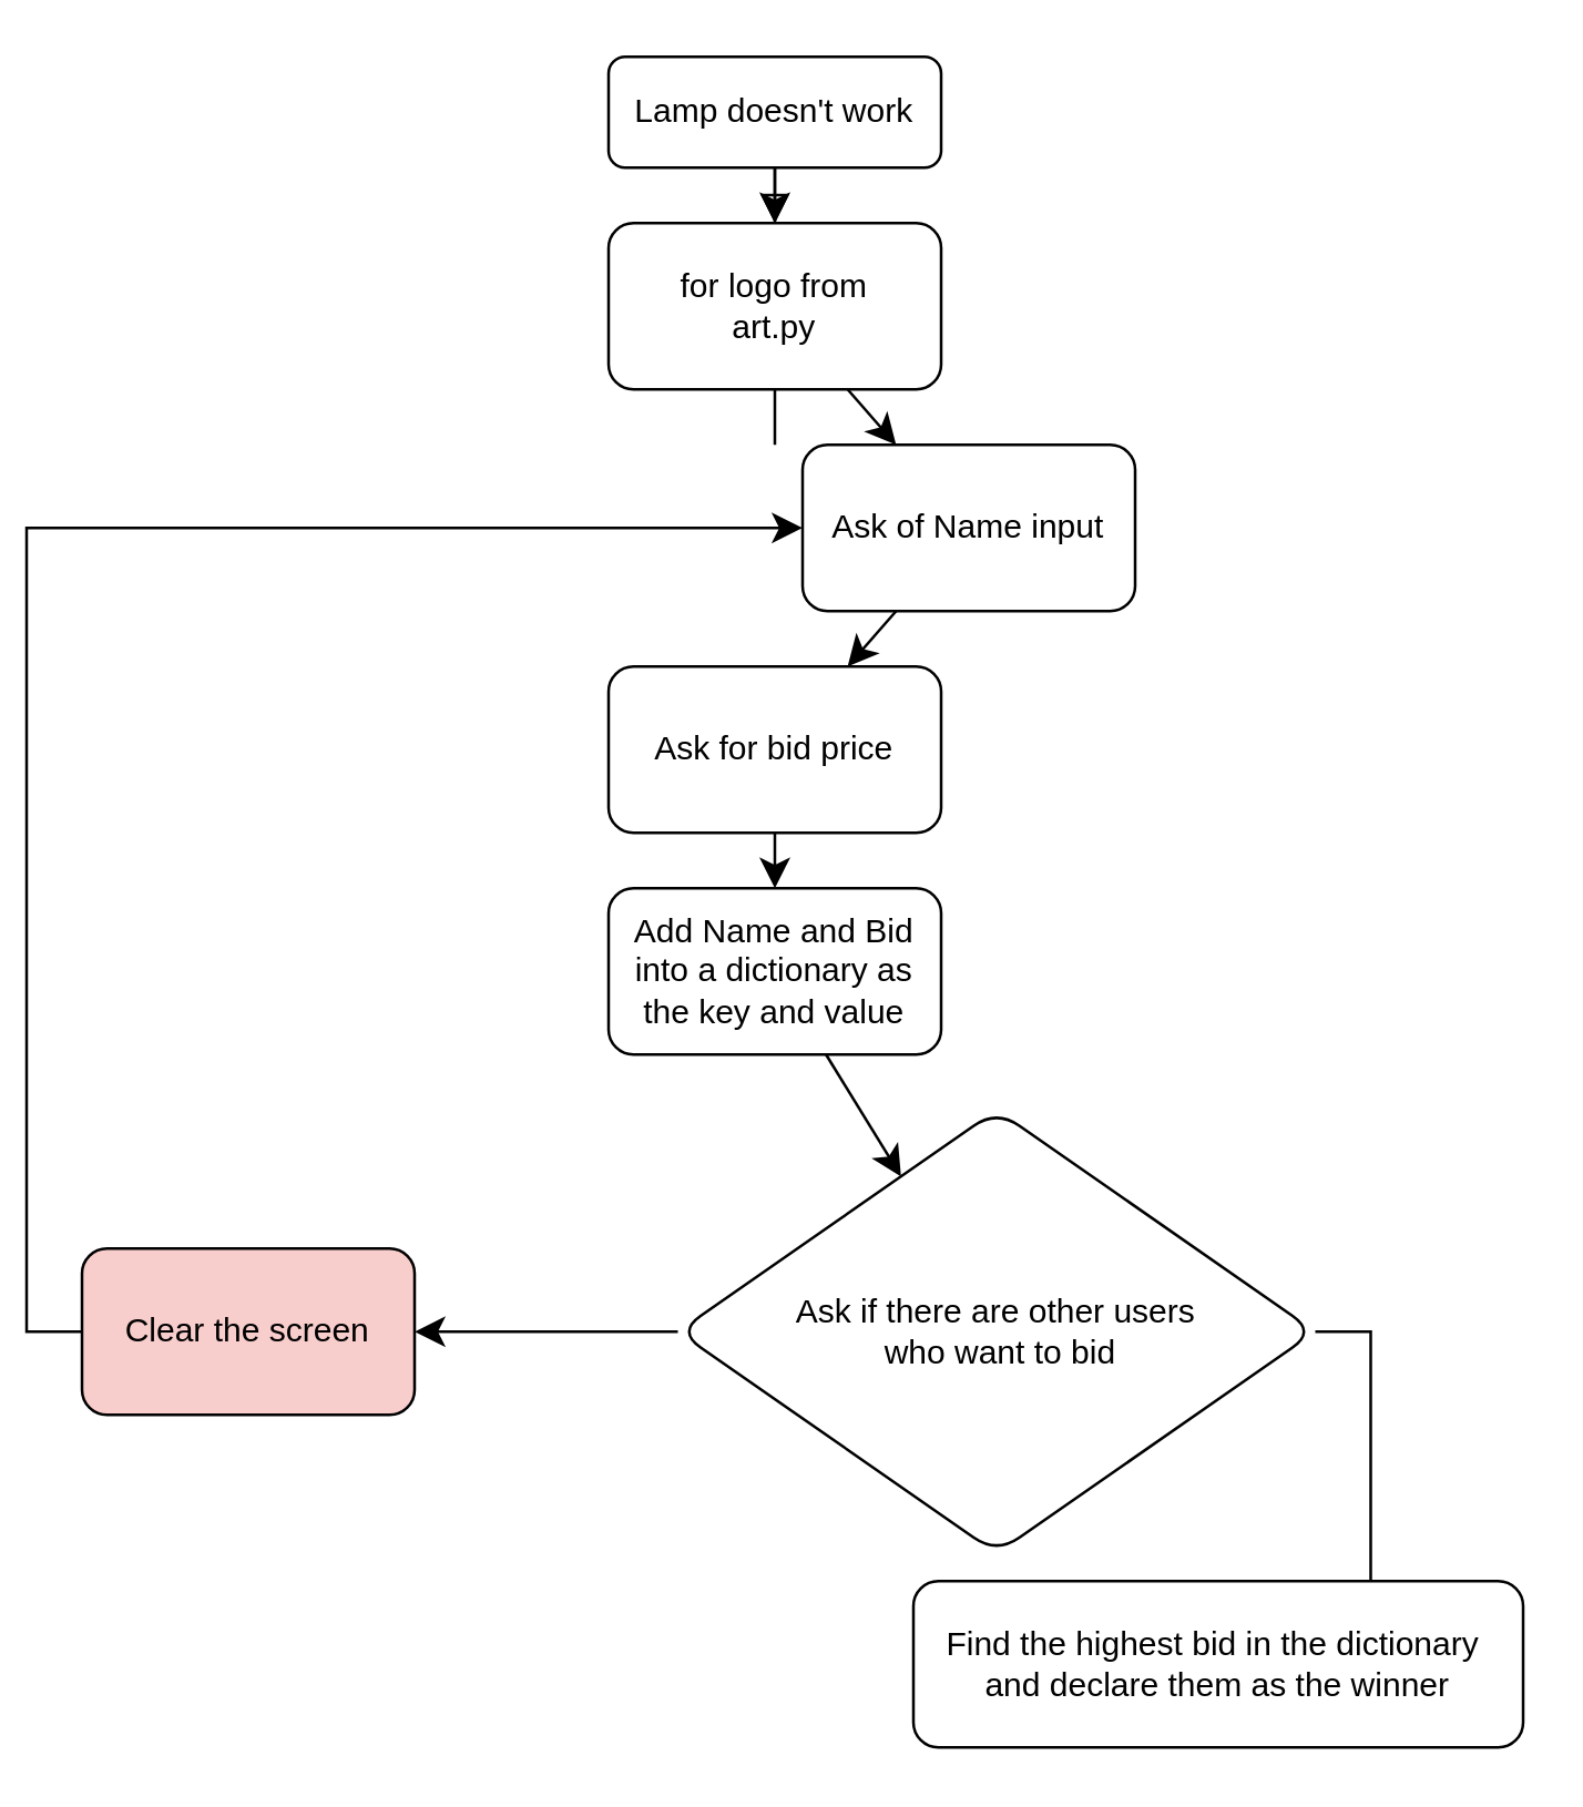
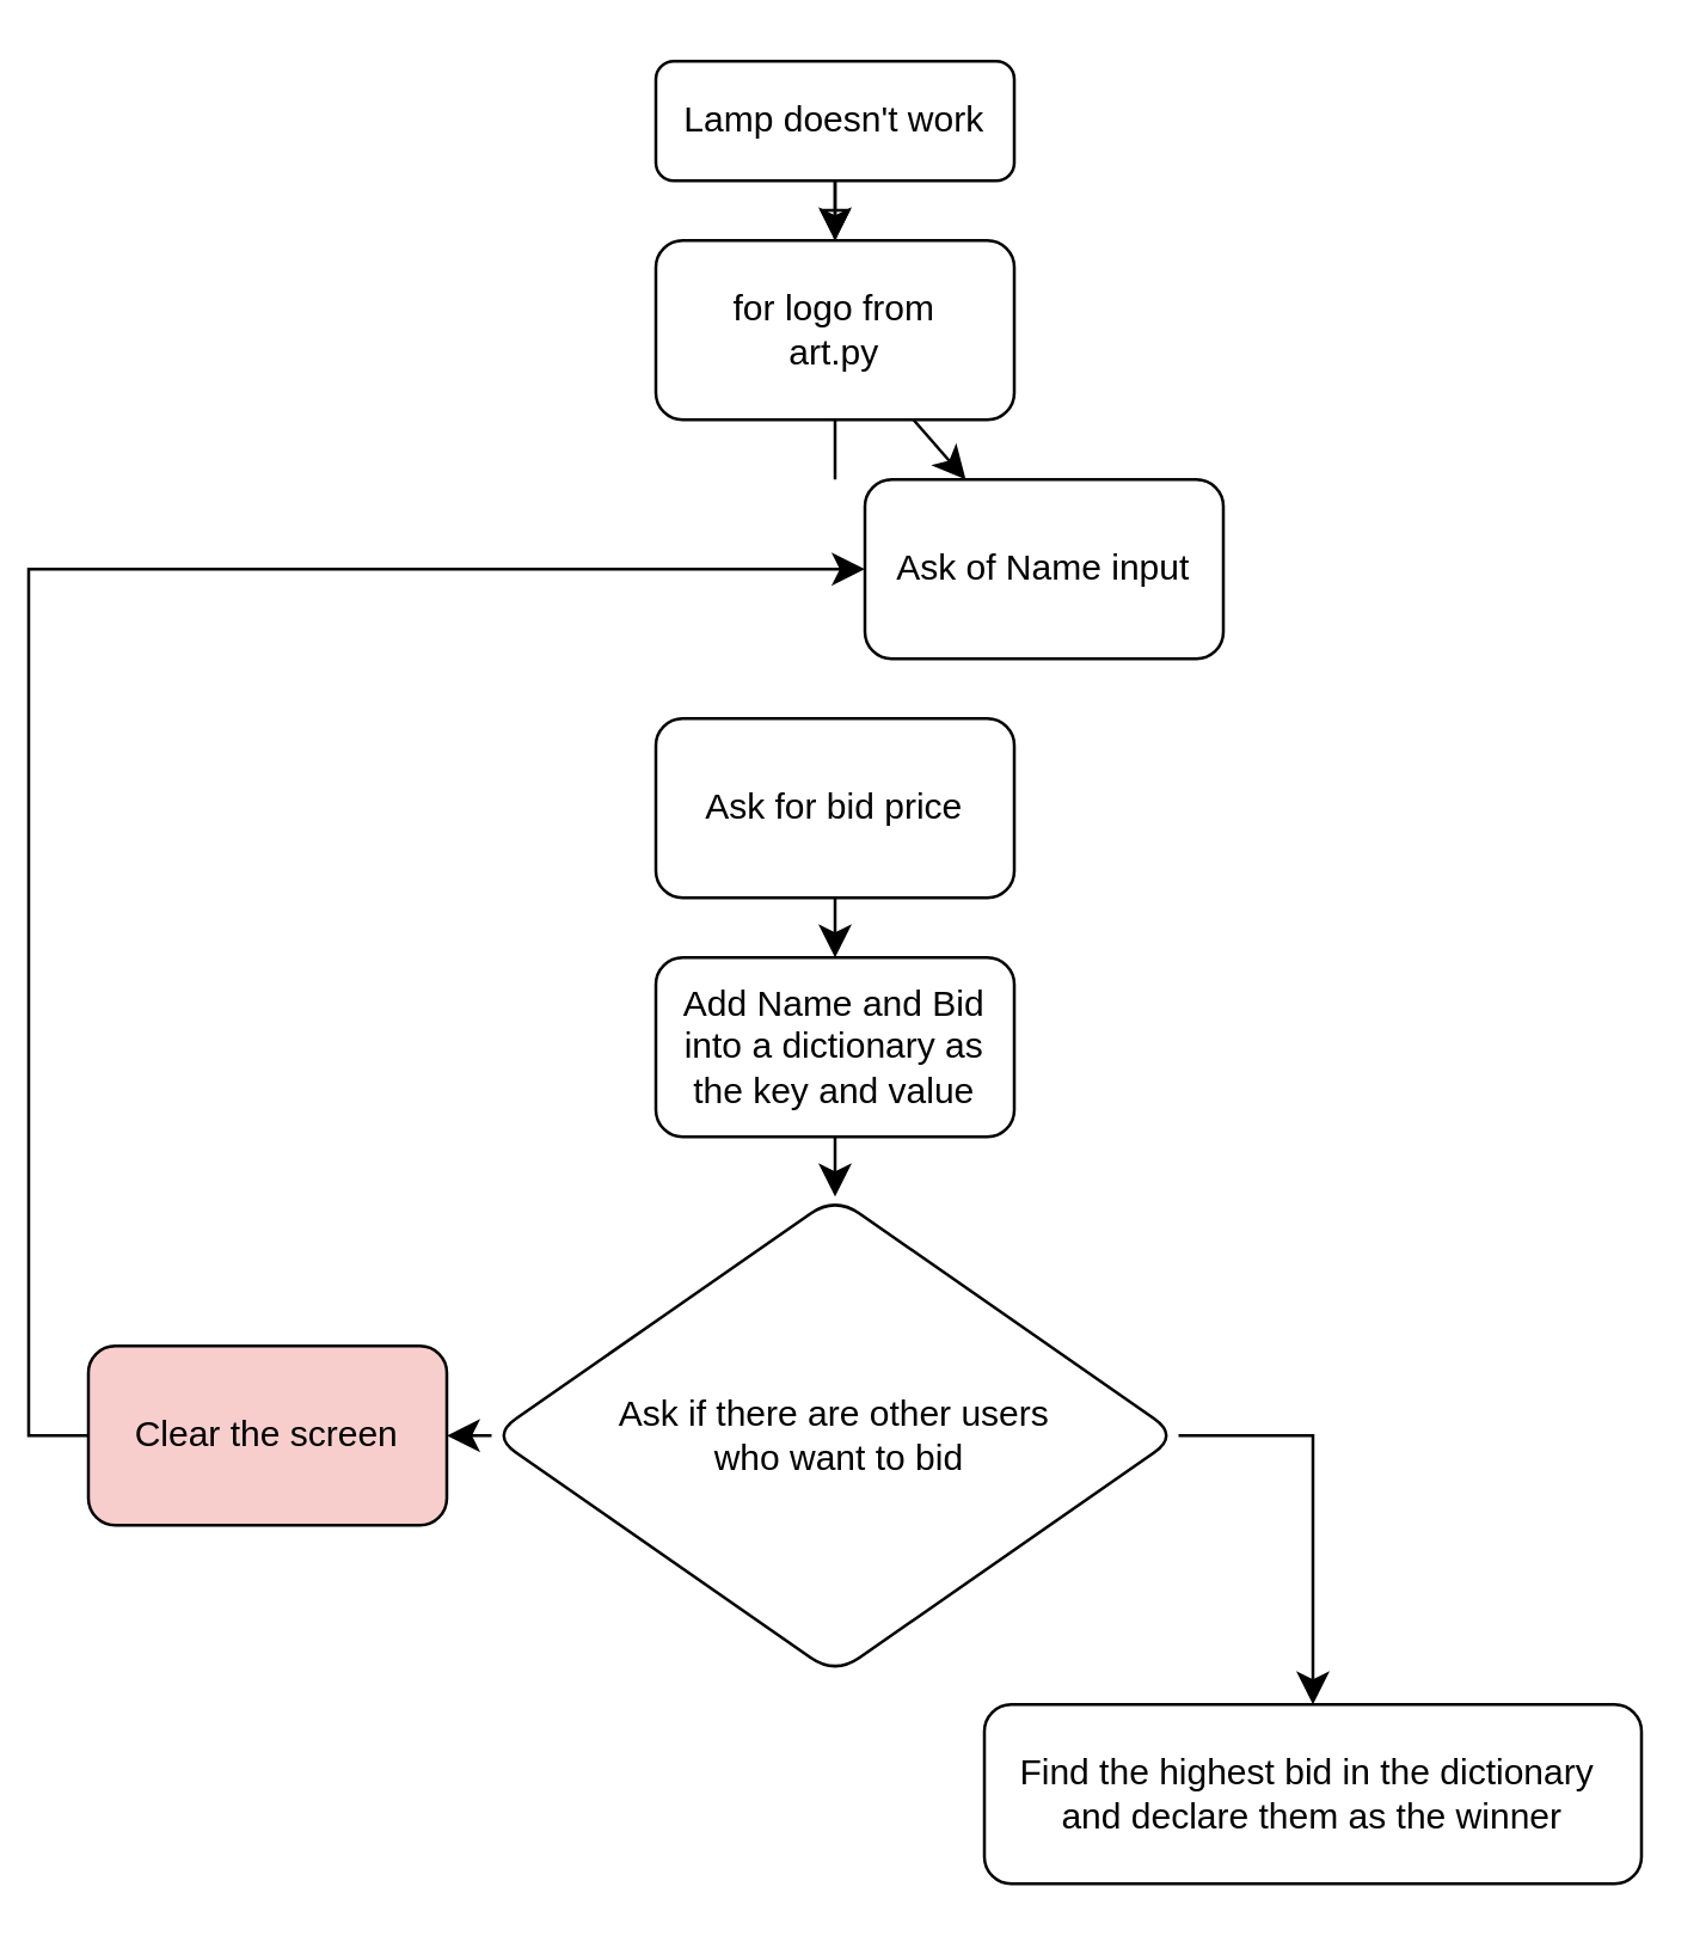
  <mxCell id="0" />
  <mxCell id="1" parent="0" />
  <mxCell id="2" value="" style="rounded=0;html=1;jettySize=auto;orthogonalLoop=1;fontSize=11;endArrow=block;endFill=0;endSize=8;strokeWidth=1;shadow=0;labelBackgroundColor=none;edgeStyle=orthogonalEdgeStyle;" parent="1" source="19" edge="1"><mxGeometry relative="1" as="geometry"><mxPoint x="270" y="120" as="targetPoint" /></mxGeometry></mxCell>
  <mxCell id="3" value="" style="edgeStyle=none;curved=1;rounded=0;orthogonalLoop=1;jettySize=auto;html=1;fontSize=12;startSize=8;endSize=8;" edge="1" parent="1" source="4" target="19"><mxGeometry relative="1" as="geometry" /></mxCell>
  <mxCell id="4" value="Lamp doesn't work" style="rounded=1;whiteSpace=wrap;html=1;fontSize=12;glass=0;strokeWidth=1;shadow=0;" parent="1" vertex="1"><mxGeometry x="210" y="20" width="120" height="40" as="geometry" /></mxCell>
  <mxCell id="5" value="" style="edgeStyle=none;curved=1;rounded=0;orthogonalLoop=1;jettySize=auto;html=1;fontSize=12;startSize=8;endSize=8;" edge="1" parent="1" source="19" target="7"><mxGeometry relative="1" as="geometry" /></mxCell>
- <mxCell id="6" value="" style="edgeStyle=none;curved=1;rounded=0;orthogonalLoop=1;jettySize=auto;html=1;fontSize=12;startSize=8;endSize=8;" edge="1" parent="1" source="7" target="9"><mxGeometry relative="1" as="geometry" /></mxCell>
  <mxCell id="7" value="Ask of Name input" style="whiteSpace=wrap;html=1;rounded=1;glass=0;strokeWidth=1;shadow=0;" vertex="1" parent="1"><mxGeometry x="280" y="160" width="120" height="60" as="geometry" /></mxCell>
  <mxCell id="8" value="" style="edgeStyle=none;curved=1;rounded=0;orthogonalLoop=1;jettySize=auto;html=1;fontSize=12;startSize=8;endSize=8;" edge="1" parent="1" source="9" target="11"><mxGeometry relative="1" as="geometry" /></mxCell>
  <mxCell id="9" value="Ask for bid price" style="whiteSpace=wrap;html=1;rounded=1;glass=0;strokeWidth=1;shadow=0;" vertex="1" parent="1"><mxGeometry x="210" y="240" width="120" height="60" as="geometry" /></mxCell>
  <mxCell id="10" value="" style="edgeStyle=none;curved=1;rounded=0;orthogonalLoop=1;jettySize=auto;html=1;fontSize=12;startSize=8;endSize=8;" edge="1" parent="1" source="11" target="14"><mxGeometry relative="1" as="geometry" /></mxCell>
  <mxCell id="11" value="Add Name and Bid into a dictionary as the key and value" style="whiteSpace=wrap;html=1;rounded=1;glass=0;strokeWidth=1;shadow=0;" vertex="1" parent="1"><mxGeometry x="210" y="320" width="120" height="60" as="geometry" /></mxCell>
  <mxCell id="12" value="" style="edgeStyle=orthogonalEdgeStyle;rounded=0;orthogonalLoop=1;jettySize=auto;html=1;fontSize=12;startSize=8;endSize=8;exitX=0;exitY=0.5;exitDx=0;exitDy=0;entryX=1;entryY=0.5;entryDx=0;entryDy=0;" edge="1" parent="1" source="14" target="16"><mxGeometry relative="1" as="geometry" /></mxCell>
  <mxCell id="13" value="" style="edgeStyle=orthogonalEdgeStyle;rounded=0;orthogonalLoop=1;jettySize=auto;html=1;fontSize=12;startSize=8;endSize=8;entryX=0.5;entryY=0;entryDx=0;entryDy=0;exitX=1;exitY=0.5;exitDx=0;exitDy=0;" edge="1" parent="1" source="14" target="17"><mxGeometry relative="1" as="geometry" /></mxCell>
- <mxCell id="14" value="Ask if there are other users&lt;br&gt;&amp;nbsp;who want to bid" style="rhombus;whiteSpace=wrap;html=1;rounded=1;glass=0;strokeWidth=1;shadow=0;" vertex="1" parent="1"><mxGeometry x="235" y="400" width="230" height="160" as="geometry" /></mxCell>
+ <mxCell id="14" value="Ask if there are other users&lt;br&gt;&amp;nbsp;who want to bid" style="rhombus;whiteSpace=wrap;html=1;rounded=1;glass=0;strokeWidth=1;shadow=0;" vertex="1" parent="1"><mxGeometry x="155" y="400" width="230" height="160" as="geometry" /></mxCell>
  <mxCell id="15" style="edgeStyle=orthogonalEdgeStyle;rounded=0;orthogonalLoop=1;jettySize=auto;html=1;exitX=0;exitY=0.5;exitDx=0;exitDy=0;entryX=0;entryY=0.5;entryDx=0;entryDy=0;fontSize=12;startSize=8;endSize=8;" edge="1" parent="1" source="16" target="7"><mxGeometry relative="1" as="geometry" /></mxCell>
  <mxCell id="16" value="Clear the screen" style="whiteSpace=wrap;html=1;rounded=1;glass=0;strokeWidth=1;shadow=0;fillColor=#f8cecc;" vertex="1" parent="1"><mxGeometry x="20" y="450" width="120" height="60" as="geometry" /></mxCell>
  <mxCell id="17" value="Find the highest bid in the dictionary&amp;nbsp;&lt;br&gt;and declare them as the winner" style="whiteSpace=wrap;html=1;rounded=1;glass=0;strokeWidth=1;shadow=0;" vertex="1" parent="1"><mxGeometry x="320" y="570" width="220" height="60" as="geometry" /></mxCell>
  <mxCell id="18" value="" style="rounded=0;html=1;jettySize=auto;orthogonalLoop=1;fontSize=11;endArrow=block;endFill=0;endSize=8;strokeWidth=1;shadow=0;labelBackgroundColor=none;edgeStyle=orthogonalEdgeStyle;" edge="1" parent="1" source="4" target="19"><mxGeometry relative="1" as="geometry"><mxPoint x="270" y="60" as="sourcePoint" /><mxPoint x="270" y="120" as="targetPoint" /></mxGeometry></mxCell>
  <mxCell id="19" value="for logo from&lt;br&gt;art.py" style="whiteSpace=wrap;html=1;rounded=1;glass=0;strokeWidth=1;shadow=0;" vertex="1" parent="1"><mxGeometry x="210" y="80" width="120" height="60" as="geometry" /></mxCell>
